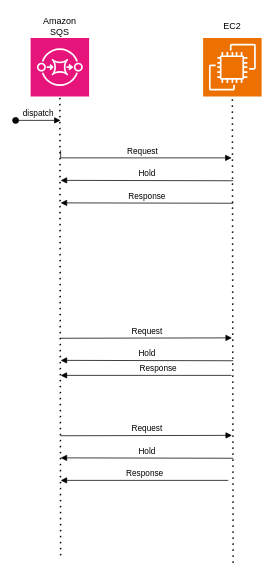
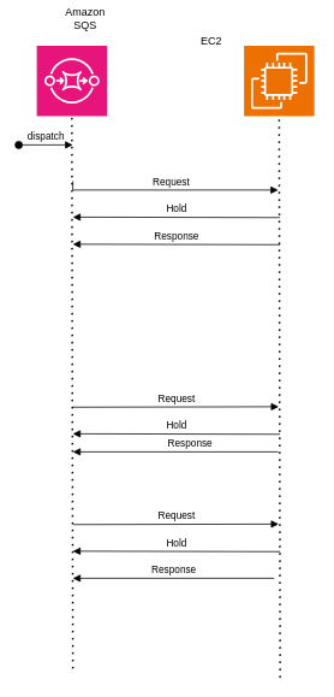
  <mxCell id="0" />
  <mxCell id="1" parent="0" />
  <mxCell id="2" value="Request" style="html=1;verticalAlign=bottom;endArrow=block;edgeStyle=elbowEdgeStyle;elbow=vertical;curved=0;rounded=0;" edge="1" parent="1"><mxGeometry relative="1" as="geometry"><mxPoint x="80" y="200" as="sourcePoint" /><Array as="points"><mxPoint x="218.5" y="210" /></Array><mxPoint x="308" y="210" as="targetPoint" /></mxGeometry></mxCell>
  <mxCell id="3" value="Response" style="html=1;verticalAlign=bottom;endArrow=block;edgeStyle=elbowEdgeStyle;elbow=vertical;curved=0;rounded=0;" edge="1" parent="1"><mxGeometry x="-0.142" relative="1" as="geometry"><mxPoint x="308" y="500" as="sourcePoint" /><Array as="points"><mxPoint x="228.5" y="500" /></Array><mxPoint x="80" y="500.5" as="targetPoint" /><mxPoint as="offset" /></mxGeometry></mxCell>
  <mxCell id="4" value="Request" style="html=1;verticalAlign=bottom;endArrow=block;edgeStyle=elbowEdgeStyle;elbow=vertical;curved=0;rounded=0;" edge="1" parent="1"><mxGeometry relative="1" as="geometry"><mxPoint x="80" y="450.5" as="sourcePoint" /><Array as="points"><mxPoint x="223.5" y="450" /></Array><mxPoint x="308.5" y="450" as="targetPoint" /></mxGeometry></mxCell>
  <mxCell id="5" value="Response" style="html=1;verticalAlign=bottom;endArrow=block;edgeStyle=elbowEdgeStyle;elbow=vertical;curved=0;rounded=0;" edge="1" parent="1"><mxGeometry relative="1" as="geometry"><mxPoint x="310" y="270.5" as="sourcePoint" /><Array as="points"><mxPoint x="138.5" y="270" /><mxPoint x="218.5" y="250" /></Array><mxPoint x="80" y="270.5" as="targetPoint" /></mxGeometry></mxCell>
  <mxCell id="6" value="Request" style="html=1;verticalAlign=bottom;endArrow=block;edgeStyle=elbowEdgeStyle;elbow=vertical;curved=0;rounded=0;" edge="1" parent="1"><mxGeometry relative="1" as="geometry"><mxPoint x="80" y="580.5" as="sourcePoint" /><Array as="points"><mxPoint x="223.5" y="580" /></Array><mxPoint x="308.5" y="580" as="targetPoint" /></mxGeometry></mxCell>
  <mxCell id="7" value="Response" style="html=1;verticalAlign=bottom;endArrow=block;edgeStyle=elbowEdgeStyle;elbow=vertical;curved=0;rounded=0;" edge="1" parent="1"><mxGeometry relative="1" as="geometry"><mxPoint x="303.5" y="640" as="sourcePoint" /><Array as="points"><mxPoint x="228.5" y="640" /></Array><mxPoint x="80" y="640.5" as="targetPoint" /></mxGeometry></mxCell>
  <mxCell id="8" value="" style="sketch=0;points=[[0,0,0],[0.25,0,0],[0.5,0,0],[0.75,0,0],[1,0,0],[0,1,0],[0.25,1,0],[0.5,1,0],[0.75,1,0],[1,1,0],[0,0.25,0],[0,0.5,0],[0,0.75,0],[1,0.25,0],[1,0.5,0],[1,0.75,0]];outlineConnect=0;fontColor=#232F3E;fillColor=#E7157B;strokeColor=#ffffff;dashed=0;verticalLabelPosition=bottom;verticalAlign=top;align=center;html=1;fontSize=12;fontStyle=0;aspect=fixed;shape=mxgraph.aws4.resourceIcon;resIcon=mxgraph.aws4.sqs;" vertex="1" parent="1"><mxGeometry x="40" y="50" width="78" height="78" as="geometry" /></mxCell>
  <mxCell id="9" value="" style="sketch=0;points=[[0,0,0],[0.25,0,0],[0.5,0,0],[0.75,0,0],[1,0,0],[0,1,0],[0.25,1,0],[0.5,1,0],[0.75,1,0],[1,1,0],[0,0.25,0],[0,0.5,0],[0,0.75,0],[1,0.25,0],[1,0.5,0],[1,0.75,0]];outlineConnect=0;fontColor=#232F3E;fillColor=#ED7100;strokeColor=#ffffff;dashed=0;verticalLabelPosition=bottom;verticalAlign=top;align=center;html=1;fontSize=12;fontStyle=0;aspect=fixed;shape=mxgraph.aws4.resourceIcon;resIcon=mxgraph.aws4.ec2;" vertex="1" parent="1"><mxGeometry x="270" y="50" width="78" height="78" as="geometry" /></mxCell>
  <mxCell id="10" value="" style="endArrow=none;dashed=1;html=1;dashPattern=1 3;strokeWidth=2;rounded=0;entryX=0.5;entryY=1;entryDx=0;entryDy=0;entryPerimeter=0;" edge="1" parent="1" target="8"><mxGeometry width="50" height="50" relative="1" as="geometry"><mxPoint x="80" y="740" as="sourcePoint" /><mxPoint x="90" y="390" as="targetPoint" /></mxGeometry></mxCell>
  <mxCell id="11" value="" style="endArrow=none;dashed=1;html=1;dashPattern=1 3;strokeWidth=2;rounded=0;entryX=0.5;entryY=1;entryDx=0;entryDy=0;entryPerimeter=0;" edge="1" parent="1" target="9"><mxGeometry width="50" height="50" relative="1" as="geometry"><mxPoint x="310" y="750" as="sourcePoint" /><mxPoint x="90" y="390" as="targetPoint" /></mxGeometry></mxCell>
  <mxCell id="12" value="dispatch" style="html=1;verticalAlign=bottom;startArrow=oval;endArrow=block;startSize=8;edgeStyle=elbowEdgeStyle;elbow=vertical;curved=0;rounded=0;" edge="1" parent="1"><mxGeometry relative="1" as="geometry"><mxPoint x="20" y="160" as="sourcePoint" /><mxPoint x="80" y="160" as="targetPoint" /></mxGeometry></mxCell>
  <mxCell id="13" value="Hold" style="html=1;verticalAlign=bottom;endArrow=block;edgeStyle=elbowEdgeStyle;elbow=vertical;curved=0;rounded=0;" edge="1" parent="1"><mxGeometry relative="1" as="geometry"><mxPoint x="310" y="240.5" as="sourcePoint" /><Array as="points"><mxPoint x="138.5" y="240" /><mxPoint x="218.5" y="220" /></Array><mxPoint x="80" y="240.5" as="targetPoint" /></mxGeometry></mxCell>
  <mxCell id="14" value="Hold" style="html=1;verticalAlign=bottom;endArrow=block;edgeStyle=elbowEdgeStyle;elbow=vertical;curved=0;rounded=0;" edge="1" parent="1"><mxGeometry relative="1" as="geometry"><mxPoint x="310" y="480.5" as="sourcePoint" /><Array as="points"><mxPoint x="138.5" y="480" /><mxPoint x="218.5" y="460" /></Array><mxPoint x="80" y="480.5" as="targetPoint" /></mxGeometry></mxCell>
  <mxCell id="15" value="Hold" style="html=1;verticalAlign=bottom;endArrow=block;edgeStyle=elbowEdgeStyle;elbow=vertical;curved=0;rounded=0;" edge="1" parent="1"><mxGeometry relative="1" as="geometry"><mxPoint x="310" y="610.5" as="sourcePoint" /><Array as="points"><mxPoint x="138.5" y="610" /><mxPoint x="218.5" y="590" /></Array><mxPoint x="80" y="610.5" as="targetPoint" /></mxGeometry></mxCell>
- <mxCell id="16" value="EC2" style="text;html=1;strokeColor=none;fillColor=none;align=center;verticalAlign=middle;whiteSpace=wrap;rounded=0;" vertex="1" parent="1"><mxGeometry x="279" width="60" height="30" as="geometry" y="20" /></mxCell>
- <mxCell id="17" value="Amazon SQS" style="text;html=1;strokeColor=none;fillColor=none;align=center;verticalAlign=middle;whiteSpace=wrap;rounded=0;" vertex="1" parent="1"><mxGeometry x="49" width="60" height="30" as="geometry" y="20" /></mxCell>
+ <mxCell id="16" value="EC2" style="text;html=1;strokeColor=none;fillColor=none;align=center;verticalAlign=middle;whiteSpace=wrap;rounded=0;" vertex="1" parent="1"><mxGeometry x="204" y="30" width="60" height="30" as="geometry" /></mxCell>
+ <mxCell id="17" value="Amazon SQS" style="text;html=1;strokeColor=none;fillColor=none;align=center;verticalAlign=middle;whiteSpace=wrap;rounded=0;" vertex="1" parent="1"><mxGeometry x="64" y="5" width="60" height="30" as="geometry" /></mxCell>
